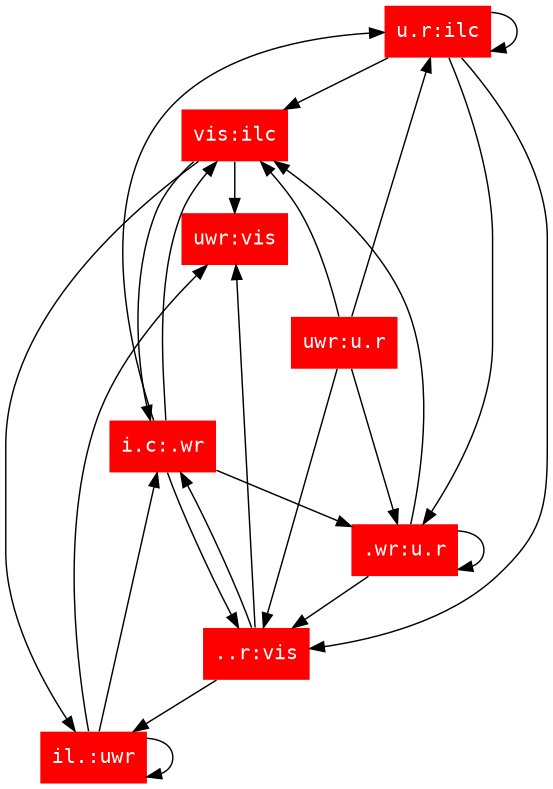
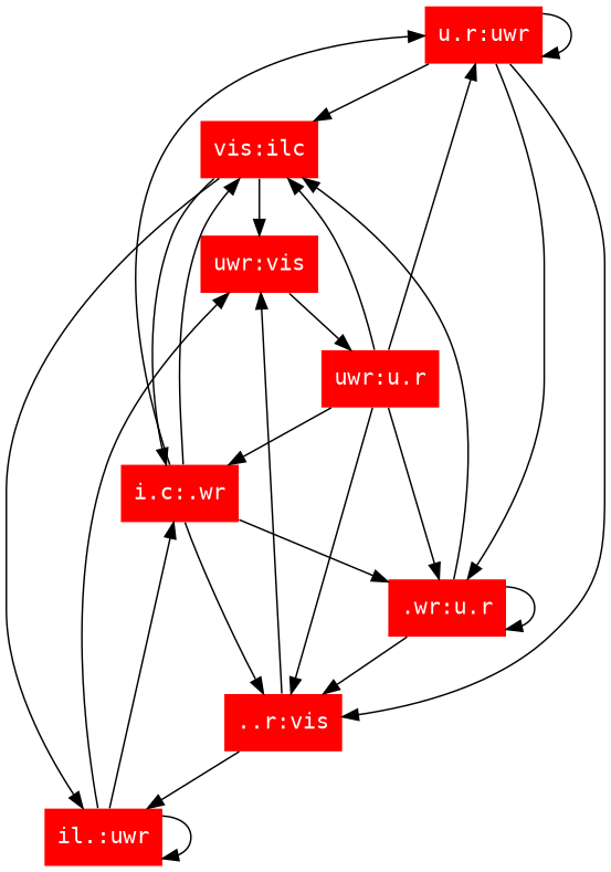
  digraph {
    fontname="Avenir Next LT Pro"
    fontsize=18
    node [color=red fontcolor=white fontname="DejaVu Sans Mono" shape=plaintext style=filled]
-   "u.r:uwr" [width=1 label="u.r:ilc"]
+   "u.r:uwr" [width=1]
    n2 [label="vis:ilc" width=1]
    n3 [label="..r:vis" width=1]
    ".wr:u.r" [width=1]
    n5 [label="uwr:vis" width=1]
    "i.c:.wr" [width=1]
    n7 [label="il.:uwr" width=1]
    n8 [label="uwr:u.r" width=1]
    "u.r:uwr" -> "u.r:uwr"
    "u.r:uwr" -> n2
    "u.r:uwr" -> n3
    "u.r:uwr" -> ".wr:u.r"
    n2 -> n5
    n2 -> "i.c:.wr"
    n2 -> n7
    n3 -> n5
-   n3 -> "i.c:.wr"
+   n8 -> "i.c:.wr"
    n3 -> n7
    ".wr:u.r" -> n2
    ".wr:u.r" -> n3
    ".wr:u.r" -> ".wr:u.r"
+   n5 -> n8
    "i.c:.wr" -> "u.r:uwr"
    "i.c:.wr" -> n2
    "i.c:.wr" -> n3
    "i.c:.wr" -> ".wr:u.r"
    n7 -> n5
    n7 -> "i.c:.wr"
    n7 -> n7
    n8 -> "u.r:uwr"
    n8 -> n2
    n8 -> n3
    n8 -> ".wr:u.r"
  }
